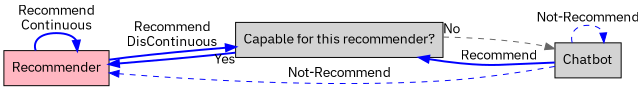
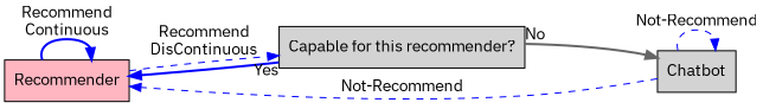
  digraph {
    fontname="IBM Plex Sans"
    rankdir=LR
    node [fillcolor=lightgrey fontname="IBM Plex Sans" shape=rect style=filled]
    edge [color=blue fontname="IBM Plex Sans" style=dashed]
    Recommender [fillcolor=lightpink]
    "Capable for this recommender?"
    Chatbot
    Recommender -> Recommender [label="Recommend\nContinuous" style=bold]
-   Recommender -> "Capable for this recommender?" [label="Recommend\nDisContinuous" style=bold]
+   Recommender -> "Capable for this recommender?" [label="Recommend\nDisContinuous"]
    "Capable for this recommender?" -> Recommender [style=bold taillabel=Yes]
-   "Capable for this recommender?" -> Chatbot [color=gray40 taillabel=No]
+   "Capable for this recommender?" -> Chatbot [color=gray40 style=bold taillabel=No]
    Chatbot -> Recommender [label="Not-Recommend"]
-   Chatbot -> "Capable for this recommender?" [label=Recommend style=bold]
    Chatbot -> Chatbot [label="Not-Recommend"]
  }
